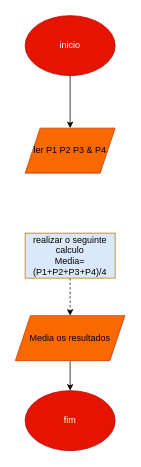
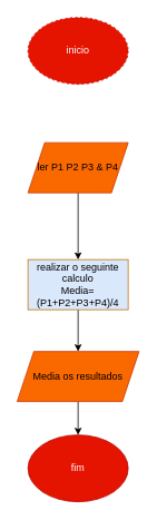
  <mxCell id="0" />
  <mxCell id="1" parent="0" />
- <mxCell id="2" style="edgeStyle=orthogonalEdgeStyle;rounded=0;orthogonalLoop=1;jettySize=auto;html=1;" edge="1" parent="1" source="3" target="5"><mxGeometry relative="1" as="geometry" /></mxCell>
- <mxCell id="3" value="inicio" style="ellipse;whiteSpace=wrap;html=1;fillColor=#e51400;fontColor=#ffffff;strokeColor=#B20000;" vertex="1" parent="1"><mxGeometry x="33" y="20" width="120" height="80" as="geometry" /></mxCell>
+ <mxCell id="3" value="inicio" style="ellipse;whiteSpace=wrap;html=1;fillColor=#e51400;fontColor=#ffffff;strokeColor=#B20000;dashed=1;" vertex="1" parent="1"><mxGeometry x="33" y="20" width="120" height="80" as="geometry" /></mxCell>
+ <mxCell id="4" style="edgeStyle=orthogonalEdgeStyle;rounded=0;orthogonalLoop=1;jettySize=auto;html=1;entryX=0.5;entryY=0;entryDx=0;entryDy=0;" edge="1" parent="1" source="5" target="7"><mxGeometry relative="1" as="geometry" /></mxCell>
  <mxCell id="5" value="ler P1 P2 P3 &amp;amp; P4" style="shape=parallelogram;perimeter=parallelogramPerimeter;whiteSpace=wrap;html=1;fixedSize=1;fillColor=#fa6800;fontColor=#000000;strokeColor=#C73500;" vertex="1" parent="1"><mxGeometry x="33" y="170" width="120" height="60" as="geometry" /></mxCell>
- <mxCell id="6" style="edgeStyle=orthogonalEdgeStyle;rounded=0;orthogonalLoop=1;jettySize=auto;html=1;dashed=1;" edge="1" parent="1" source="7" target="9"><mxGeometry relative="1" as="geometry" /></mxCell>
+ <mxCell id="6" style="edgeStyle=orthogonalEdgeStyle;rounded=0;orthogonalLoop=1;jettySize=auto;html=1;" edge="1" parent="1" source="7" target="9"><mxGeometry relative="1" as="geometry" /></mxCell>
  <mxCell id="7" value="realizar o seguinte calculo&lt;div&gt;Media= (P1+P2+P3+P4)/4&lt;/div&gt;" style="rounded=0;whiteSpace=wrap;html=1;fillColor=#dae8fc;fontColor=#000000;strokeColor=#BD7000;" vertex="1" parent="1"><mxGeometry x="33" y="310" width="120" height="60" as="geometry" /></mxCell>
  <mxCell id="8" style="edgeStyle=orthogonalEdgeStyle;rounded=0;orthogonalLoop=1;jettySize=auto;html=1;entryX=0.5;entryY=0;entryDx=0;entryDy=0;" edge="1" parent="1" source="9" target="10"><mxGeometry relative="1" as="geometry" /></mxCell>
  <mxCell id="9" value="Media os resultados" style="shape=parallelogram;perimeter=parallelogramPerimeter;whiteSpace=wrap;html=1;fixedSize=1;fillColor=#fa6800;fontColor=#000000;strokeColor=#C73500;" vertex="1" parent="1"><mxGeometry x="20" y="420" width="146" height="60" as="geometry" /></mxCell>
  <mxCell id="10" value="fim" style="ellipse;whiteSpace=wrap;html=1;fillColor=#e51400;fontColor=#ffffff;strokeColor=#B20000;" vertex="1" parent="1"><mxGeometry x="33" y="520" width="120" height="80" as="geometry" /></mxCell>
